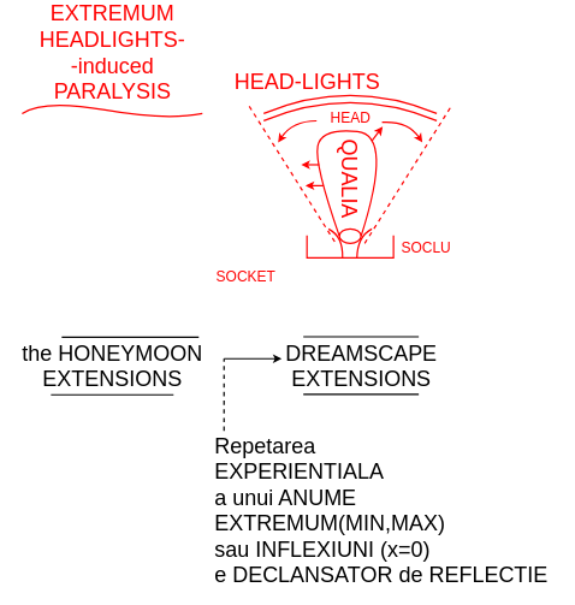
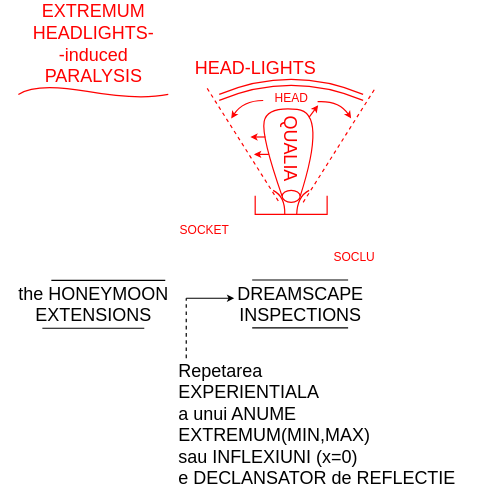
  <mxCell id="0" />
  <mxCell id="1" parent="0" />
  <mxCell id="2" value="&lt;font style=&quot;font-size: 30px&quot; color=&quot;#ff0000&quot;&gt;EXTREMUM&lt;br&gt;HEADLIGHTS-&lt;br&gt;-induced&lt;br&gt;PARALYSIS&lt;br&gt;&lt;/font&gt;" style="text;html=1;align=center;verticalAlign=middle;resizable=0;points=[];autosize=1;strokeColor=none;fillColor=none;" vertex="1" parent="1"><mxGeometry x="45" y="20" width="220" height="90" as="geometry" /></mxCell>
  <mxCell id="3" value="HEAD-LIGHTS" style="text;html=1;align=center;verticalAlign=middle;resizable=0;points=[];autosize=1;strokeColor=none;fillColor=none;fontSize=30;fontColor=#FF0000;" vertex="1" parent="1"><mxGeometry x="315" y="85" width="220" height="40" as="geometry" /></mxCell>
  <mxCell id="4" value="" style="shape=partialRectangle;whiteSpace=wrap;html=1;bottom=1;right=1;left=1;top=0;fillColor=none;routingCenterX=-0.5;fontSize=30;fontColor=#FF0000;strokeColor=#FF0000;strokeWidth=2;" vertex="1" parent="1"><mxGeometry x="425" y="320" width="120" height="30" as="geometry" /></mxCell>
  <mxCell id="5" value="QUALIA" style="text;html=1;align=center;verticalAlign=middle;resizable=0;points=[];autosize=1;strokeColor=none;fillColor=none;fontSize=30;fontColor=#FF0000;rotation=90;" vertex="1" parent="1"><mxGeometry x="420" y="220" width="130" height="40" as="geometry" /></mxCell>
  <mxCell id="6" value="HEAD" style="text;html=1;align=center;verticalAlign=middle;resizable=0;points=[];autosize=1;strokeColor=none;fillColor=none;fontSize=20;fontColor=#FF0000;" vertex="1" parent="1"><mxGeometry x="440" y="140" width="90" height="30" as="geometry" /></mxCell>
  <mxCell id="7" value="SOCKET" style="text;html=1;align=center;verticalAlign=middle;resizable=0;points=[];autosize=1;strokeColor=none;fillColor=none;fontSize=20;fontColor=#FF0000;" vertex="1" parent="1"><mxGeometry x="290" y="360" width="100" height="30" as="geometry" /></mxCell>
- <mxCell id="8" value="SOCLU" style="text;html=1;align=center;verticalAlign=middle;resizable=0;points=[];autosize=1;strokeColor=none;fillColor=none;fontSize=20;fontColor=#FF0000;" vertex="1" parent="1"><mxGeometry x="550" y="320" width="80" height="30" as="geometry" /></mxCell>
+ <mxCell id="8" value="SOCLU" style="text;html=1;align=center;verticalAlign=middle;resizable=0;points=[];autosize=1;strokeColor=none;fillColor=none;fontSize=20;fontColor=#FF0000;" vertex="1" parent="1"><mxGeometry x="550" y="405" width="80" height="30" as="geometry" /></mxCell>
  <mxCell id="9" value="" style="ellipse;whiteSpace=wrap;html=1;fontSize=20;fontColor=#FF0000;strokeColor=#FF0000;strokeWidth=2;fillColor=none;" vertex="1" parent="1"><mxGeometry x="470" y="310" width="30" height="20" as="geometry" /></mxCell>
  <mxCell id="10" value="" style="endArrow=none;html=1;fontSize=20;fontColor=#FF0000;strokeColor=#FF0000;strokeWidth=2;entryX=0.411;entryY=0.984;entryDx=0;entryDy=0;entryPerimeter=0;curved=1;" edge="1" parent="1" target="4"><mxGeometry width="50" height="50" relative="1" as="geometry"><mxPoint x="455" y="310" as="sourcePoint" /><mxPoint x="455" y="340" as="targetPoint" /><Array as="points"><mxPoint x="475" y="320" /></Array></mxGeometry></mxCell>
  <mxCell id="11" value="" style="endArrow=none;html=1;fontSize=20;fontColor=#FF0000;strokeColor=#FF0000;strokeWidth=2;curved=1;exitX=0.577;exitY=1.016;exitDx=0;exitDy=0;exitPerimeter=0;" edge="1" parent="1" source="4"><mxGeometry width="50" height="50" relative="1" as="geometry"><mxPoint x="405" y="390" as="sourcePoint" /><mxPoint x="515" y="310" as="targetPoint" /><Array as="points"><mxPoint x="495" y="320" /></Array></mxGeometry></mxCell>
  <mxCell id="12" value="" style="endArrow=none;dashed=1;html=1;fontSize=20;fontColor=#FF0000;strokeColor=#FF0000;strokeWidth=2;rounded=0;" edge="1" parent="1"><mxGeometry width="50" height="50" relative="1" as="geometry"><mxPoint x="345" y="140" as="sourcePoint" /><mxPoint x="465" y="330" as="targetPoint" /></mxGeometry></mxCell>
  <mxCell id="13" value="" style="endArrow=none;dashed=1;html=1;rounded=0;fontSize=20;fontColor=#FF0000;strokeColor=#FF0000;strokeWidth=2;exitX=0.667;exitY=0.333;exitDx=0;exitDy=0;exitPerimeter=0;" edge="1" parent="1" source="4"><mxGeometry width="50" height="50" relative="1" as="geometry"><mxPoint x="545" y="300" as="sourcePoint" /><mxPoint x="625" y="140" as="targetPoint" /></mxGeometry></mxCell>
  <mxCell id="14" value="" style="endArrow=classic;html=1;fontSize=20;fontColor=#FF0000;strokeColor=#FF0000;strokeWidth=2;curved=1;exitX=0.99;exitY=0.736;exitDx=0;exitDy=0;exitPerimeter=0;" edge="1" parent="1" source="6"><mxGeometry width="50" height="50" relative="1" as="geometry"><mxPoint x="530" y="170" as="sourcePoint" /><mxPoint x="585" y="190" as="targetPoint" /><Array as="points"><mxPoint x="565" y="160" /></Array></mxGeometry></mxCell>
  <mxCell id="15" value="" style="endArrow=classic;html=1;fontSize=20;fontColor=#FF0000;strokeColor=#FF0000;strokeWidth=2;curved=1;exitX=-0.018;exitY=0.671;exitDx=0;exitDy=0;exitPerimeter=0;" edge="1" parent="1" source="6"><mxGeometry width="50" height="50" relative="1" as="geometry"><mxPoint x="405" y="300" as="sourcePoint" /><mxPoint x="385" y="190" as="targetPoint" /><Array as="points"><mxPoint x="405" y="160" /></Array></mxGeometry></mxCell>
  <mxCell id="16" value="" style="endArrow=none;html=1;fontSize=20;fontColor=#FF0000;strokeColor=#FF0000;strokeWidth=2;curved=1;" edge="1" parent="1"><mxGeometry width="50" height="50" relative="1" as="geometry"><mxPoint x="365" y="160" as="sourcePoint" /><mxPoint x="605" y="160" as="targetPoint" /><Array as="points"><mxPoint x="485" y="110" /></Array></mxGeometry></mxCell>
  <mxCell id="17" value="" style="endArrow=none;html=1;fontSize=20;fontColor=#FF0000;strokeColor=#FF0000;strokeWidth=2;curved=1;" edge="1" parent="1"><mxGeometry width="50" height="50" relative="1" as="geometry"><mxPoint x="365" y="150" as="sourcePoint" /><mxPoint x="605" y="150" as="targetPoint" /><Array as="points"><mxPoint x="485" y="100" /></Array></mxGeometry></mxCell>
  <mxCell id="18" value="" style="endArrow=none;html=1;fontSize=20;fontColor=#FF0000;strokeColor=#FF0000;strokeWidth=2;curved=1;exitX=0;exitY=0.5;exitDx=0;exitDy=0;entryX=1;entryY=0.5;entryDx=0;entryDy=0;" edge="1" parent="1" source="9" target="9"><mxGeometry width="50" height="50" relative="1" as="geometry"><mxPoint x="445" y="300" as="sourcePoint" /><mxPoint x="495" y="250" as="targetPoint" /><Array as="points"><mxPoint x="435" y="220" /><mxPoint x="445" y="170" /><mxPoint x="545" y="180" /></Array></mxGeometry></mxCell>
  <mxCell id="19" value="" style="endArrow=classic;html=1;fontSize=20;fontColor=#FF0000;strokeColor=#FF0000;strokeWidth=2;curved=1;" edge="1" parent="1"><mxGeometry width="50" height="50" relative="1" as="geometry"><mxPoint x="515" y="188" as="sourcePoint" /><mxPoint x="530" y="168" as="targetPoint" /></mxGeometry></mxCell>
  <mxCell id="20" value="" style="endArrow=classic;html=1;fontSize=20;fontColor=#FF0000;strokeColor=#FF0000;strokeWidth=2;curved=1;" edge="1" parent="1"><mxGeometry width="50" height="50" relative="1" as="geometry"><mxPoint x="448" y="250" as="sourcePoint" /><mxPoint x="423" y="250" as="targetPoint" /></mxGeometry></mxCell>
  <mxCell id="21" value="" style="endArrow=classic;html=1;fontSize=20;fontColor=#FF0000;strokeColor=#FF0000;strokeWidth=2;curved=1;" edge="1" parent="1"><mxGeometry width="50" height="50" relative="1" as="geometry"><mxPoint x="442" y="221" as="sourcePoint" /><mxPoint x="417" y="221" as="targetPoint" /></mxGeometry></mxCell>
  <mxCell id="22" value="" style="endArrow=none;html=1;fontSize=20;fontColor=#FF0000;strokeColor=#FF0000;strokeWidth=2;curved=1;" edge="1" parent="1"><mxGeometry width="50" height="50" relative="1" as="geometry"><mxPoint x="30" y="150" as="sourcePoint" /><mxPoint x="280" y="150" as="targetPoint" /><Array as="points"><mxPoint x="60" y="130" /><mxPoint x="230" y="160" /></Array></mxGeometry></mxCell>
  <mxCell id="23" value="&lt;font color=&quot;#000000&quot; style=&quot;font-size: 30px&quot;&gt;the HONEYMOON&lt;br&gt;EXTENSIONS&lt;br&gt;&lt;/font&gt;" style="text;html=1;align=center;verticalAlign=middle;resizable=0;points=[];autosize=1;strokeColor=none;fillColor=none;fontSize=20;fontColor=#FF0000;" vertex="1" parent="1"><mxGeometry x="20" y="470" width="270" height="60" as="geometry" /></mxCell>
  <mxCell id="24" value="" style="endArrow=none;html=1;fontSize=30;fontColor=#000000;strokeColor=#000000;strokeWidth=2;rounded=0;" edge="1" parent="1"><mxGeometry width="50" height="50" relative="1" as="geometry"><mxPoint x="70" y="540" as="sourcePoint" /><mxPoint x="240" y="540" as="targetPoint" /></mxGeometry></mxCell>
  <mxCell id="25" value="" style="endArrow=none;html=1;fontSize=30;fontColor=#000000;strokeColor=#000000;strokeWidth=2;rounded=0;" edge="1" parent="1"><mxGeometry width="50" height="50" relative="1" as="geometry"><mxPoint x="85" y="460" as="sourcePoint" /><mxPoint x="275" y="460" as="targetPoint" /></mxGeometry></mxCell>
- <mxCell id="26" value="DREAMSCAPE&lt;br&gt;EXTENSIONS" style="text;html=1;align=center;verticalAlign=middle;resizable=0;points=[];autosize=1;strokeColor=none;fillColor=none;fontSize=30;fontColor=#000000;" vertex="1" parent="1"><mxGeometry x="385" y="459.5" width="230" height="80" as="geometry" /></mxCell>
+ <mxCell id="26" value="DREAMSCAPE&lt;br&gt;INSPECTIONS" style="text;html=1;align=center;verticalAlign=middle;resizable=0;points=[];autosize=1;strokeColor=none;fillColor=none;fontSize=30;fontColor=#000000;" vertex="1" parent="1"><mxGeometry x="385" y="459.5" width="230" height="80" as="geometry" /></mxCell>
  <mxCell id="27" value="Repetarea&amp;nbsp;&lt;br&gt;EXPERIENTIALA&lt;br&gt;a unui ANUME&lt;br&gt;EXTREMUM(MIN,MAX)&lt;br&gt;sau INFLEXIUNI (x=0)&lt;br&gt;e DECLANSATOR de REFLECTIE" style="text;html=1;align=left;verticalAlign=middle;resizable=0;points=[];autosize=1;strokeColor=none;fillColor=none;fontSize=30;fontColor=#000000;" vertex="1" parent="1"><mxGeometry x="295" y="590" width="480" height="220" as="geometry" /></mxCell>
  <mxCell id="28" value="" style="endArrow=none;html=1;rounded=0;fontSize=30;fontColor=#000000;strokeColor=#000000;strokeWidth=2;" edge="1" parent="1"><mxGeometry width="50" height="50" relative="1" as="geometry"><mxPoint x="420" y="539.5" as="sourcePoint" /><mxPoint x="580" y="539.5" as="targetPoint" /></mxGeometry></mxCell>
  <mxCell id="29" value="" style="endArrow=none;html=1;rounded=0;fontSize=30;fontColor=#000000;strokeColor=#000000;strokeWidth=2;" edge="1" parent="1"><mxGeometry width="50" height="50" relative="1" as="geometry"><mxPoint x="420" y="459.5" as="sourcePoint" /><mxPoint x="580" y="459.5" as="targetPoint" /></mxGeometry></mxCell>
  <mxCell id="30" value="" style="endArrow=classic;html=1;rounded=0;fontSize=30;fontColor=#000000;strokeColor=#000000;strokeWidth=2;" edge="1" parent="1"><mxGeometry width="50" height="50" relative="1" as="geometry"><mxPoint x="310" y="490" as="sourcePoint" /><mxPoint x="390" y="490" as="targetPoint" /></mxGeometry></mxCell>
  <mxCell id="31" value="" style="endArrow=none;dashed=1;html=1;rounded=0;fontSize=30;fontColor=#000000;strokeColor=#000000;strokeWidth=2;" edge="1" parent="1"><mxGeometry width="50" height="50" relative="1" as="geometry"><mxPoint x="310" y="590" as="sourcePoint" /><mxPoint x="310" y="490" as="targetPoint" /></mxGeometry></mxCell>
